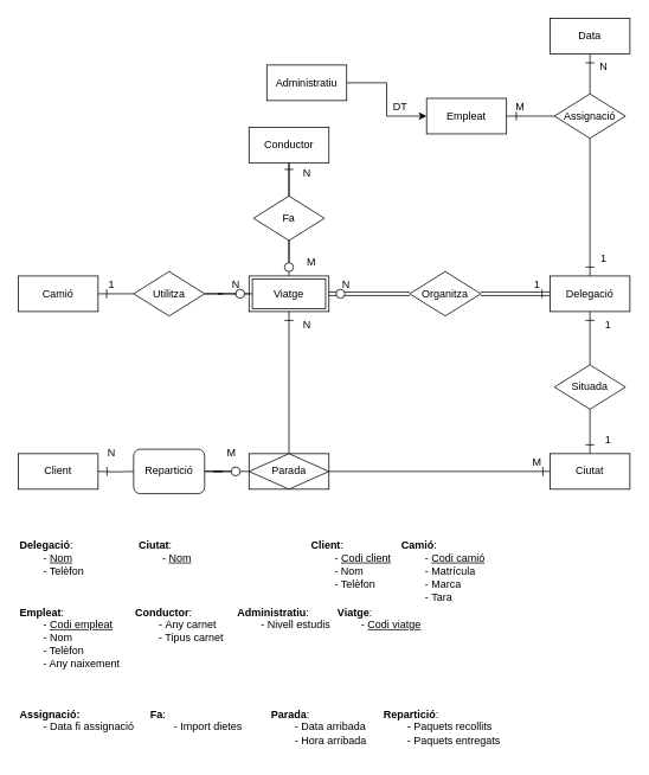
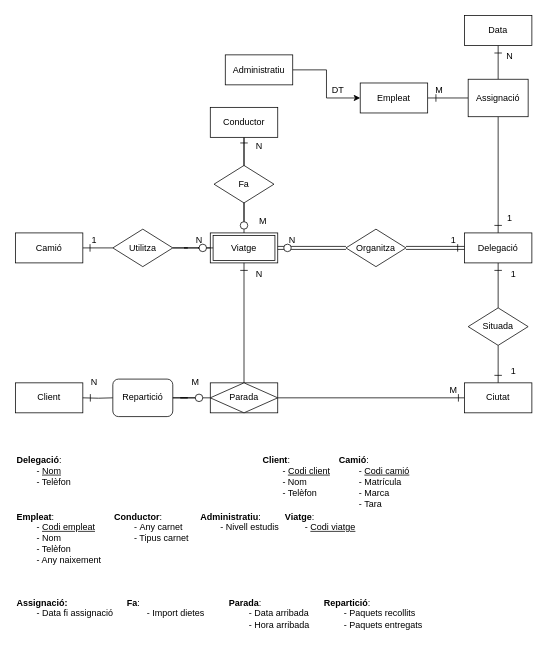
  <mxCell id="0" />
  <mxCell id="1" parent="0" />
  <mxCell id="2" style="edgeStyle=orthogonalEdgeStyle;rounded=0;orthogonalLoop=1;jettySize=auto;html=1;exitX=0.5;exitY=0;exitDx=0;exitDy=0;entryX=0.5;entryY=1;entryDx=0;entryDy=0;endArrow=none;endFill=0;" edge="1" parent="1" source="4" target="21"><mxGeometry relative="1" as="geometry" /></mxCell>
  <mxCell id="3" style="edgeStyle=orthogonalEdgeStyle;rounded=0;orthogonalLoop=1;jettySize=auto;html=1;exitX=0;exitY=0.5;exitDx=0;exitDy=0;entryX=1;entryY=0.5;entryDx=0;entryDy=0;endArrow=none;endFill=0;" edge="1" parent="1" source="4" target="69"><mxGeometry relative="1" as="geometry" /></mxCell>
  <mxCell id="4" value="Ciutat" style="rounded=0;whiteSpace=wrap;html=1;" vertex="1" parent="1"><mxGeometry x="619" y="510" width="90" height="40" as="geometry" /></mxCell>
  <mxCell id="5" value="&lt;div align=&quot;left&quot;&gt;&lt;b&gt;Delegació&lt;/b&gt;:&lt;/div&gt;&lt;div align=&quot;left&quot;&gt;&lt;span style=&quot;white-space: pre;&quot;&gt;&#09;&lt;/span&gt;- &lt;u&gt;Nom&lt;/u&gt;&lt;/div&gt;&lt;div align=&quot;left&quot;&gt;&lt;span style=&quot;white-space: pre;&quot;&gt;&#09;&lt;/span&gt;- Telèfon&lt;u&gt;&lt;br&gt;&lt;/u&gt;&lt;/div&gt;" style="text;html=1;align=left;verticalAlign=top;resizable=0;points=[];autosize=1;strokeColor=none;fillColor=none;" vertex="1" parent="1"><mxGeometry x="20" y="600" width="100" height="60" as="geometry" /></mxCell>
  <mxCell id="6" style="edgeStyle=orthogonalEdgeStyle;rounded=0;orthogonalLoop=1;jettySize=auto;html=1;exitX=1;exitY=0.5;exitDx=0;exitDy=0;entryX=0;entryY=0.5;entryDx=0;entryDy=0;endArrow=none;endFill=0;" edge="1" parent="1" source="7" target="27"><mxGeometry relative="1" as="geometry" /></mxCell>
  <mxCell id="7" value="Empleat" style="rounded=0;whiteSpace=wrap;html=1;" vertex="1" parent="1"><mxGeometry x="480" y="110" width="90" height="40" as="geometry" /></mxCell>
  <mxCell id="8" style="edgeStyle=orthogonalEdgeStyle;rounded=0;orthogonalLoop=1;jettySize=auto;html=1;exitX=1;exitY=0.5;exitDx=0;exitDy=0;entryX=0;entryY=0.5;entryDx=0;entryDy=0;" edge="1" parent="1" source="9" target="7"><mxGeometry relative="1" as="geometry"><mxPoint x="909" y="320" as="targetPoint" /></mxGeometry></mxCell>
  <mxCell id="9" value="Administratiu" style="rounded=0;whiteSpace=wrap;html=1;" vertex="1" parent="1"><mxGeometry x="300" y="72.5" width="90" height="40" as="geometry" /></mxCell>
  <mxCell id="10" style="edgeStyle=orthogonalEdgeStyle;rounded=0;orthogonalLoop=1;jettySize=auto;html=1;exitX=0.5;exitY=1;exitDx=0;exitDy=0;entryX=0.5;entryY=0;entryDx=0;entryDy=0;endArrow=none;endFill=0;" edge="1" parent="1" source="12" target="49"><mxGeometry relative="1" as="geometry" /></mxCell>
  <mxCell id="11" value="" style="edgeStyle=orthogonalEdgeStyle;rounded=0;orthogonalLoop=1;jettySize=auto;html=1;endArrow=none;endFill=0;" edge="1" parent="1" source="12" target="57"><mxGeometry relative="1" as="geometry" /></mxCell>
  <mxCell id="12" value="Conductor" style="rounded=0;whiteSpace=wrap;html=1;" vertex="1" parent="1"><mxGeometry x="280" y="142.5" width="90" height="40" as="geometry" /></mxCell>
  <mxCell id="13" value="DT" style="text;html=1;align=center;verticalAlign=middle;resizable=0;points=[];autosize=1;strokeColor=none;fillColor=none;" vertex="1" parent="1"><mxGeometry x="430" y="105" width="40" height="30" as="geometry" /></mxCell>
  <mxCell id="14" value="&lt;div style=&quot;&quot;&gt;&lt;b&gt;Empleat&lt;/b&gt;:&lt;/div&gt;&lt;div style=&quot;&quot;&gt;&lt;span style=&quot;white-space: pre;&quot;&gt;&#09;&lt;/span&gt;- &lt;u&gt;Codi empleat&lt;/u&gt;&lt;/div&gt;&lt;div style=&quot;&quot;&gt;&lt;span style=&quot;white-space: pre;&quot;&gt;&#09;&lt;/span&gt;- Nom&lt;br&gt;&lt;/div&gt;&lt;div style=&quot;&quot;&gt;&lt;span style=&quot;white-space: pre;&quot;&gt;&#09;&lt;/span&gt;- Telèfon&lt;u&gt;&lt;br&gt;&lt;/u&gt;&lt;/div&gt;&lt;div style=&quot;&quot;&gt;&lt;span style=&quot;white-space: pre;&quot;&gt;&#09;&lt;/span&gt;- Any naixement&lt;br&gt;&lt;/div&gt;" style="text;html=1;align=left;verticalAlign=top;resizable=0;points=[];autosize=1;strokeColor=none;fillColor=none;labelPosition=center;verticalLabelPosition=middle;" vertex="1" parent="1"><mxGeometry x="20" y="675" width="140" height="90" as="geometry" /></mxCell>
  <mxCell id="15" value="&lt;div style=&quot;&quot;&gt;&lt;b&gt;Conductor&lt;/b&gt;:&lt;/div&gt;&lt;div&gt;&lt;span style=&quot;white-space: pre;&quot;&gt;&#09;&lt;/span&gt;-&amp;nbsp;&lt;span style=&quot;background-color: initial;&quot;&gt;Any carnet&lt;/span&gt;&lt;/div&gt;&lt;div&gt;&lt;span style=&quot;white-space: pre;&quot;&gt;&#09;&lt;/span&gt;- Tipus carnet&lt;/div&gt;" style="text;html=1;align=left;verticalAlign=top;resizable=0;points=[];autosize=1;strokeColor=none;fillColor=none;labelPosition=center;verticalLabelPosition=middle;" vertex="1" parent="1"><mxGeometry x="150" y="675" width="120" height="60" as="geometry" /></mxCell>
  <mxCell id="16" value="&lt;div style=&quot;&quot;&gt;&lt;b&gt;Administratiu&lt;/b&gt;:&lt;/div&gt;&lt;div&gt;&lt;span style=&quot;white-space: pre;&quot;&gt;&#09;&lt;/span&gt;- Nivell estudis&lt;/div&gt;" style="text;html=1;align=left;verticalAlign=top;resizable=0;points=[];autosize=1;strokeColor=none;fillColor=none;labelPosition=center;verticalLabelPosition=middle;" vertex="1" parent="1"><mxGeometry x="265" y="675" width="130" height="40" as="geometry" /></mxCell>
  <mxCell id="17" style="edgeStyle=orthogonalEdgeStyle;rounded=0;orthogonalLoop=1;jettySize=auto;html=1;exitX=0.5;exitY=1;exitDx=0;exitDy=0;entryX=0.5;entryY=0;entryDx=0;entryDy=0;endArrow=none;endFill=0;" edge="1" parent="1" source="19" target="21"><mxGeometry relative="1" as="geometry" /></mxCell>
  <mxCell id="18" style="edgeStyle=orthogonalEdgeStyle;rounded=0;orthogonalLoop=1;jettySize=auto;html=1;exitX=0.5;exitY=0;exitDx=0;exitDy=0;entryX=0.5;entryY=1;entryDx=0;entryDy=0;endArrow=none;endFill=0;" edge="1" parent="1" source="19" target="27"><mxGeometry relative="1" as="geometry" /></mxCell>
  <mxCell id="19" value="Delegació" style="rounded=0;whiteSpace=wrap;html=1;" vertex="1" parent="1"><mxGeometry x="619" y="310" width="90" height="40" as="geometry" /></mxCell>
  <mxCell id="20" value="&lt;div align=&quot;left&quot;&gt;&lt;b&gt;Client&lt;/b&gt;:&lt;/div&gt;&lt;div align=&quot;left&quot;&gt;&lt;div align=&quot;left&quot;&gt;&lt;span style=&quot;&quot;&gt;&#09;&lt;/span&gt;&lt;span style=&quot;white-space: pre;&quot;&gt;&#09;&lt;/span&gt;-&amp;nbsp;&lt;u&gt;Codi client&lt;/u&gt;&lt;/div&gt;&lt;div align=&quot;left&quot;&gt;&lt;span style=&quot;&quot;&gt;&#09;&lt;/span&gt;&lt;span style=&quot;white-space: pre;&quot;&gt;&#09;&lt;/span&gt;- Nom&lt;br&gt;&lt;/div&gt;&lt;div align=&quot;left&quot;&gt;&lt;span style=&quot;&quot;&gt;&#09;&lt;/span&gt;&lt;span style=&quot;white-space: pre;&quot;&gt;&#09;&lt;/span&gt;- Telèfon&lt;/div&gt;&lt;/div&gt;" style="text;html=1;align=left;verticalAlign=top;resizable=0;points=[];autosize=1;strokeColor=none;fillColor=none;" vertex="1" parent="1"><mxGeometry x="348" y="600" width="110" height="70" as="geometry" /></mxCell>
  <mxCell id="21" value="Situada" style="rhombus;whiteSpace=wrap;html=1;" vertex="1" parent="1"><mxGeometry x="624" y="410" width="80" height="50" as="geometry" /></mxCell>
  <mxCell id="22" value="" style="endArrow=none;html=1;rounded=0;" edge="1" parent="1"><mxGeometry width="50" height="50" relative="1" as="geometry"><mxPoint x="669" y="360" as="sourcePoint" /><mxPoint x="659" y="360" as="targetPoint" /></mxGeometry></mxCell>
  <mxCell id="23" value="" style="endArrow=none;html=1;rounded=0;" edge="1" parent="1"><mxGeometry width="50" height="50" relative="1" as="geometry"><mxPoint x="669" y="500" as="sourcePoint" /><mxPoint x="659" y="500" as="targetPoint" /></mxGeometry></mxCell>
  <mxCell id="24" value="1" style="text;html=1;align=center;verticalAlign=middle;resizable=0;points=[];autosize=1;strokeColor=none;fillColor=none;" vertex="1" parent="1"><mxGeometry x="669" y="480" width="30" height="30" as="geometry" /></mxCell>
  <mxCell id="25" value="1" style="text;html=1;align=center;verticalAlign=middle;resizable=0;points=[];autosize=1;strokeColor=none;fillColor=none;" vertex="1" parent="1"><mxGeometry x="669" y="350" width="30" height="30" as="geometry" /></mxCell>
  <mxCell id="26" style="edgeStyle=orthogonalEdgeStyle;rounded=0;orthogonalLoop=1;jettySize=auto;html=1;exitX=0.5;exitY=0;exitDx=0;exitDy=0;entryX=0.5;entryY=1;entryDx=0;entryDy=0;endArrow=none;endFill=0;" edge="1" parent="1" source="27" target="28"><mxGeometry relative="1" as="geometry" /></mxCell>
- <mxCell id="27" value="Assignació" style="rhombus;whiteSpace=wrap;html=1;" vertex="1" parent="1"><mxGeometry x="624" y="105" width="80" height="50" as="geometry" /></mxCell>
+ <mxCell id="27" value="Assignació" style="whiteSpace=wrap;html=1;rounded=0;" vertex="1" parent="1"><mxGeometry x="624" y="105" width="80" height="50" as="geometry" /></mxCell>
  <mxCell id="28" value="Data" style="rounded=0;whiteSpace=wrap;html=1;" vertex="1" parent="1"><mxGeometry x="619" y="20" width="90" height="40" as="geometry" /></mxCell>
  <mxCell id="29" value="" style="endArrow=none;html=1;rounded=0;" edge="1" parent="1"><mxGeometry width="50" height="50" relative="1" as="geometry"><mxPoint x="669" y="300" as="sourcePoint" /><mxPoint x="659" y="300" as="targetPoint" /></mxGeometry></mxCell>
  <mxCell id="30" value="N" style="text;html=1;align=center;verticalAlign=middle;resizable=0;points=[];autosize=1;strokeColor=none;fillColor=none;" vertex="1" parent="1"><mxGeometry x="664" y="60" width="30" height="30" as="geometry" /></mxCell>
  <mxCell id="31" value="1" style="text;html=1;align=center;verticalAlign=middle;resizable=0;points=[];autosize=1;strokeColor=none;fillColor=none;" vertex="1" parent="1"><mxGeometry x="664" y="275" width="30" height="30" as="geometry" /></mxCell>
  <mxCell id="32" value="M" style="text;html=1;align=center;verticalAlign=middle;resizable=0;points=[];autosize=1;strokeColor=none;fillColor=none;" vertex="1" parent="1"><mxGeometry x="570" y="105" width="30" height="30" as="geometry" /></mxCell>
  <mxCell id="33" value="" style="endArrow=none;html=1;rounded=0;" edge="1" parent="1"><mxGeometry width="50" height="50" relative="1" as="geometry"><mxPoint x="581" y="135" as="sourcePoint" /><mxPoint x="581" y="125" as="targetPoint" /></mxGeometry></mxCell>
  <mxCell id="34" value="&lt;b&gt;Assignació&lt;/b&gt;&lt;span style=&quot;background-color: initial;&quot;&gt;&lt;b&gt;:&lt;/b&gt;&lt;/span&gt;&lt;b&gt;&lt;br&gt;&lt;/b&gt;&lt;div&gt;&lt;span style=&quot;&quot;&gt;&#09;&lt;/span&gt;&lt;span style=&quot;white-space: pre;&quot;&gt;&#09;&lt;/span&gt;- Data fi assignació&lt;/div&gt;" style="text;html=1;align=left;verticalAlign=top;resizable=0;points=[];autosize=1;strokeColor=none;fillColor=none;labelPosition=center;verticalLabelPosition=middle;" vertex="1" parent="1"><mxGeometry x="20" y="790" width="150" height="40" as="geometry" /></mxCell>
- <mxCell id="35" value="&lt;div align=&quot;left&quot;&gt;&lt;b&gt;Ciutat&lt;/b&gt;:&lt;/div&gt;&lt;div align=&quot;left&quot;&gt;&lt;span style=&quot;white-space: pre;&quot;&gt;&#09;&lt;/span&gt;- &lt;u&gt;Nom&lt;/u&gt;&lt;/div&gt;" style="text;html=1;align=left;verticalAlign=top;resizable=0;points=[];autosize=1;strokeColor=none;fillColor=none;" vertex="1" parent="1"><mxGeometry x="154" y="600" width="80" height="40" as="geometry" /></mxCell>
  <mxCell id="36" value="&lt;div align=&quot;left&quot;&gt;&lt;b&gt;Camió&lt;/b&gt;:&lt;/div&gt;&lt;div align=&quot;left&quot;&gt;&lt;div align=&quot;left&quot;&gt;&lt;span style=&quot;&quot;&gt;&#09;&lt;/span&gt;&lt;span style=&quot;white-space: pre;&quot;&gt;&#09;&lt;/span&gt;-&amp;nbsp;&lt;u&gt;Codi camió&lt;/u&gt;&lt;/div&gt;&lt;div align=&quot;left&quot;&gt;&lt;span style=&quot;&quot;&gt;&#09;&lt;/span&gt;&lt;span style=&quot;white-space: pre;&quot;&gt;&#09;&lt;/span&gt;- Matrícula&lt;br&gt;&lt;/div&gt;&lt;div align=&quot;left&quot;&gt;&lt;span style=&quot;&quot;&gt;&#09;&lt;/span&gt;&lt;span style=&quot;white-space: pre;&quot;&gt;&#09;&lt;/span&gt;- Marca&lt;/div&gt;&lt;div align=&quot;left&quot;&gt;&lt;span style=&quot;white-space: pre;&quot;&gt;&#09;&lt;/span&gt;- Tara&lt;br&gt;&lt;/div&gt;&lt;/div&gt;" style="text;html=1;align=left;verticalAlign=top;resizable=0;points=[];autosize=1;strokeColor=none;fillColor=none;" vertex="1" parent="1"><mxGeometry x="450" y="600" width="120" height="90" as="geometry" /></mxCell>
  <mxCell id="37" value="Client" style="rounded=0;whiteSpace=wrap;html=1;" vertex="1" parent="1"><mxGeometry x="20" y="510" width="90" height="40" as="geometry" /></mxCell>
  <mxCell id="38" style="edgeStyle=orthogonalEdgeStyle;rounded=0;orthogonalLoop=1;jettySize=auto;html=1;exitX=1;exitY=0.5;exitDx=0;exitDy=0;entryX=0;entryY=0.5;entryDx=0;entryDy=0;endArrow=none;endFill=0;" edge="1" parent="1" source="39" target="60"><mxGeometry relative="1" as="geometry" /></mxCell>
  <mxCell id="39" value="Camió" style="rounded=0;whiteSpace=wrap;html=1;" vertex="1" parent="1"><mxGeometry x="20" y="310" width="90" height="40" as="geometry" /></mxCell>
  <mxCell id="40" value="" style="group" vertex="1" connectable="0" parent="1"><mxGeometry x="280" y="310" width="90" height="40" as="geometry" /></mxCell>
  <mxCell id="41" value="Viatge" style="rounded=0;whiteSpace=wrap;html=1;" vertex="1" parent="40"><mxGeometry width="90" height="40" as="geometry" /></mxCell>
  <mxCell id="42" value="" style="rounded=0;whiteSpace=wrap;html=1;shadow=0;glass=0;sketch=0;fillColor=none;" vertex="1" parent="40"><mxGeometry x="3.75" y="3.333" width="82.5" height="33.333" as="geometry" /></mxCell>
  <mxCell id="43" value="Organitza" style="rhombus;whiteSpace=wrap;html=1;" vertex="1" parent="1"><mxGeometry x="461" y="305" width="80" height="50" as="geometry" /></mxCell>
  <mxCell id="44" value="" style="shape=link;html=1;rounded=0;endArrow=none;endFill=0;entryX=1;entryY=0.5;entryDx=0;entryDy=0;exitX=0;exitY=0.5;exitDx=0;exitDy=0;" edge="1" parent="1" source="43" target="41"><mxGeometry relative="1" as="geometry"><mxPoint x="569" y="255" as="sourcePoint" /><mxPoint x="619" y="255" as="targetPoint" /></mxGeometry></mxCell>
  <mxCell id="45" value="" style="shape=link;html=1;rounded=0;endArrow=none;endFill=0;entryX=0;entryY=0.5;entryDx=0;entryDy=0;exitX=1;exitY=0.5;exitDx=0;exitDy=0;" edge="1" parent="1" source="43" target="19"><mxGeometry relative="1" as="geometry"><mxPoint x="579" y="265" as="sourcePoint" /><mxPoint x="629" y="265" as="targetPoint" /></mxGeometry></mxCell>
  <mxCell id="46" value="&lt;div align=&quot;left&quot;&gt;&lt;b&gt;Viatge&lt;/b&gt;:&lt;/div&gt;&lt;div align=&quot;left&quot;&gt;&lt;span style=&quot;white-space: pre;&quot;&gt;&#09;&lt;/span&gt;- &lt;u&gt;Codi viatge&lt;/u&gt;&lt;/div&gt;" style="text;html=1;align=left;verticalAlign=top;resizable=0;points=[];autosize=1;strokeColor=none;fillColor=none;" vertex="1" parent="1"><mxGeometry x="378" y="675" width="120" height="40" as="geometry" /></mxCell>
  <mxCell id="47" value="" style="endArrow=none;html=1;rounded=0;" edge="1" parent="1"><mxGeometry width="50" height="50" relative="1" as="geometry"><mxPoint x="669" y="70" as="sourcePoint" /><mxPoint x="659" y="70" as="targetPoint" /></mxGeometry></mxCell>
  <mxCell id="48" style="edgeStyle=orthogonalEdgeStyle;rounded=0;orthogonalLoop=1;jettySize=auto;html=1;exitX=0.5;exitY=1;exitDx=0;exitDy=0;entryX=0.5;entryY=0;entryDx=0;entryDy=0;endArrow=none;endFill=0;startArrow=none;" edge="1" parent="1" source="57" target="41"><mxGeometry relative="1" as="geometry" /></mxCell>
  <mxCell id="49" value="Fa" style="rhombus;whiteSpace=wrap;html=1;" vertex="1" parent="1"><mxGeometry x="285" y="220" width="80" height="50" as="geometry" /></mxCell>
  <mxCell id="50" value="" style="endArrow=none;html=1;rounded=0;" edge="1" parent="1"><mxGeometry width="50" height="50" relative="1" as="geometry"><mxPoint x="330" y="190" as="sourcePoint" /><mxPoint x="320" y="190" as="targetPoint" /></mxGeometry></mxCell>
  <mxCell id="51" value="N" style="text;html=1;align=center;verticalAlign=middle;resizable=0;points=[];autosize=1;strokeColor=none;fillColor=none;" vertex="1" parent="1"><mxGeometry x="330" y="180" width="30" height="30" as="geometry" /></mxCell>
  <mxCell id="52" value="M" style="text;html=1;align=center;verticalAlign=middle;resizable=0;points=[];autosize=1;strokeColor=none;fillColor=none;" vertex="1" parent="1"><mxGeometry x="335" y="280" width="30" height="30" as="geometry" /></mxCell>
  <mxCell id="53" value="" style="endArrow=none;html=1;rounded=0;" edge="1" parent="1"><mxGeometry width="50" height="50" relative="1" as="geometry"><mxPoint x="610" y="335" as="sourcePoint" /><mxPoint x="610" y="325" as="targetPoint" /></mxGeometry></mxCell>
  <mxCell id="54" value="N" style="text;html=1;align=center;verticalAlign=middle;resizable=0;points=[];autosize=1;strokeColor=none;fillColor=none;" vertex="1" parent="1"><mxGeometry x="374" y="305" width="30" height="30" as="geometry" /></mxCell>
  <mxCell id="55" value="1" style="text;html=1;align=center;verticalAlign=middle;resizable=0;points=[];autosize=1;strokeColor=none;fillColor=none;" vertex="1" parent="1"><mxGeometry x="589" y="305" width="30" height="30" as="geometry" /></mxCell>
  <mxCell id="56" value="&lt;div style=&quot;&quot;&gt;&lt;b&gt;Fa&lt;/b&gt;:&lt;/div&gt;&lt;div style=&quot;&quot;&gt;&lt;span style=&quot;background-color: initial;&quot;&gt;&lt;span style=&quot;white-space: pre;&quot;&gt;&#09;&lt;/span&gt;- Import dietes&lt;/span&gt;&lt;/div&gt;" style="text;html=1;align=left;verticalAlign=top;resizable=0;points=[];autosize=1;strokeColor=none;fillColor=none;labelPosition=center;verticalLabelPosition=middle;" vertex="1" parent="1"><mxGeometry x="167" y="790" width="130" height="40" as="geometry" /></mxCell>
  <mxCell id="57" value="" style="ellipse;whiteSpace=wrap;html=1;" vertex="1" parent="1"><mxGeometry x="320" y="295" width="10" height="10" as="geometry" /></mxCell>
  <mxCell id="58" value="" style="edgeStyle=orthogonalEdgeStyle;rounded=0;orthogonalLoop=1;jettySize=auto;html=1;exitX=0.5;exitY=1;exitDx=0;exitDy=0;entryX=0.5;entryY=0;entryDx=0;entryDy=0;endArrow=none;endFill=0;" edge="1" parent="1" source="49" target="57"><mxGeometry relative="1" as="geometry"><mxPoint x="325" y="267.5" as="sourcePoint" /><mxPoint x="325" y="310" as="targetPoint" /></mxGeometry></mxCell>
  <mxCell id="59" style="edgeStyle=orthogonalEdgeStyle;rounded=0;orthogonalLoop=1;jettySize=auto;html=1;exitX=1;exitY=0.5;exitDx=0;exitDy=0;entryX=0;entryY=0.5;entryDx=0;entryDy=0;endArrow=none;endFill=0;" edge="1" parent="1" source="60" target="41"><mxGeometry relative="1" as="geometry" /></mxCell>
  <mxCell id="60" value="Utilitza" style="rhombus;whiteSpace=wrap;html=1;" vertex="1" parent="1"><mxGeometry x="150" y="305" width="80" height="50" as="geometry" /></mxCell>
  <mxCell id="61" value="N" style="text;html=1;align=center;verticalAlign=middle;resizable=0;points=[];autosize=1;strokeColor=none;fillColor=none;" vertex="1" parent="1"><mxGeometry x="250" y="305" width="30" height="30" as="geometry" /></mxCell>
  <mxCell id="62" value="1" style="text;html=1;align=center;verticalAlign=middle;resizable=0;points=[];autosize=1;strokeColor=none;fillColor=none;" vertex="1" parent="1"><mxGeometry x="110" y="305" width="30" height="30" as="geometry" /></mxCell>
  <mxCell id="63" value="" style="edgeStyle=orthogonalEdgeStyle;rounded=0;orthogonalLoop=1;jettySize=auto;html=1;endArrow=none;endFill=0;startArrow=none;" edge="1" parent="1" source="65" target="60"><mxGeometry relative="1" as="geometry" /></mxCell>
  <mxCell id="64" value="" style="edgeStyle=orthogonalEdgeStyle;rounded=0;orthogonalLoop=1;jettySize=auto;html=1;endArrow=none;endFill=0;" edge="1" parent="1" source="42" target="65"><mxGeometry relative="1" as="geometry"><mxPoint x="283.75" y="329.96" as="sourcePoint" /><mxPoint x="230" y="330" as="targetPoint" /></mxGeometry></mxCell>
  <mxCell id="65" value="" style="ellipse;whiteSpace=wrap;html=1;" vertex="1" parent="1"><mxGeometry x="265" y="325" width="10" height="10" as="geometry" /></mxCell>
  <mxCell id="66" value="" style="endArrow=none;html=1;rounded=0;" edge="1" parent="1"><mxGeometry width="50" height="50" relative="1" as="geometry"><mxPoint x="119.6" y="335" as="sourcePoint" /><mxPoint x="119.6" y="325" as="targetPoint" /></mxGeometry></mxCell>
  <mxCell id="67" value="" style="group" vertex="1" connectable="0" parent="1"><mxGeometry x="280" y="510" width="90" height="45" as="geometry" /></mxCell>
  <mxCell id="68" value="" style="group" vertex="1" connectable="0" parent="67"><mxGeometry width="90" height="45" as="geometry" /></mxCell>
  <mxCell id="69" value="" style="rounded=0;whiteSpace=wrap;html=1;" vertex="1" parent="68"><mxGeometry width="90" height="40" as="geometry" /></mxCell>
  <mxCell id="70" value="Parada" style="rhombus;whiteSpace=wrap;html=1;" vertex="1" parent="68"><mxGeometry width="90" height="40" as="geometry" /></mxCell>
  <mxCell id="71" style="edgeStyle=orthogonalEdgeStyle;rounded=0;orthogonalLoop=1;jettySize=auto;html=1;exitX=0.5;exitY=1;exitDx=0;exitDy=0;entryX=0.5;entryY=0;entryDx=0;entryDy=0;endArrow=none;endFill=0;" edge="1" parent="1" source="41" target="69"><mxGeometry relative="1" as="geometry" /></mxCell>
  <mxCell id="72" value="&lt;div style=&quot;&quot;&gt;&lt;b&gt;Parada&lt;/b&gt;:&lt;br&gt;&lt;/div&gt;&lt;div style=&quot;&quot;&gt;&lt;span style=&quot;background-color: initial;&quot;&gt;&lt;span style=&quot;&quot;&gt;&#09;&lt;/span&gt;&lt;span style=&quot;white-space: pre;&quot;&gt;&#09;&lt;/span&gt;- Data arribada&lt;/span&gt;&lt;br&gt;&lt;/div&gt;&lt;div style=&quot;&quot;&gt;&lt;/div&gt;&lt;span style=&quot;white-space: pre;&quot;&gt;&#09;&lt;/span&gt;- Hora arribada" style="text;html=1;align=left;verticalAlign=top;resizable=0;points=[];autosize=1;strokeColor=none;fillColor=none;labelPosition=center;verticalLabelPosition=middle;" vertex="1" parent="1"><mxGeometry x="303" y="790" width="130" height="60" as="geometry" /></mxCell>
  <mxCell id="73" style="edgeStyle=orthogonalEdgeStyle;rounded=0;orthogonalLoop=1;jettySize=auto;html=1;entryX=0;entryY=0.5;entryDx=0;entryDy=0;endArrow=none;endFill=0;" edge="1" parent="1" target="75"><mxGeometry relative="1" as="geometry"><mxPoint x="110" y="530" as="sourcePoint" /></mxGeometry></mxCell>
  <mxCell id="74" style="edgeStyle=orthogonalEdgeStyle;rounded=0;orthogonalLoop=1;jettySize=auto;html=1;exitX=1;exitY=0.5;exitDx=0;exitDy=0;entryX=0;entryY=0.5;entryDx=0;entryDy=0;endArrow=none;endFill=0;" edge="1" parent="1" source="75" target="70"><mxGeometry relative="1" as="geometry"><mxPoint x="260" y="530" as="targetPoint" /></mxGeometry></mxCell>
  <mxCell id="75" value="Repartició" style="whiteSpace=wrap;html=1;rounded=1;" vertex="1" parent="1"><mxGeometry x="150" y="505" width="80" height="50" as="geometry" /></mxCell>
  <mxCell id="76" value="M" style="text;html=1;align=center;verticalAlign=middle;resizable=0;points=[];autosize=1;strokeColor=none;fillColor=none;" vertex="1" parent="1"><mxGeometry x="245" y="495" width="30" height="30" as="geometry" /></mxCell>
  <mxCell id="77" value="N" style="text;html=1;align=center;verticalAlign=middle;resizable=0;points=[];autosize=1;strokeColor=none;fillColor=none;" vertex="1" parent="1"><mxGeometry x="110" y="495" width="30" height="30" as="geometry" /></mxCell>
  <mxCell id="78" value="" style="edgeStyle=orthogonalEdgeStyle;rounded=0;orthogonalLoop=1;jettySize=auto;html=1;endArrow=none;endFill=0;startArrow=none;" edge="1" parent="1" source="79" target="75"><mxGeometry relative="1" as="geometry" /></mxCell>
  <mxCell id="79" value="" style="ellipse;whiteSpace=wrap;html=1;" vertex="1" parent="1"><mxGeometry x="260" y="525" width="10" height="10" as="geometry" /></mxCell>
  <mxCell id="80" value="" style="endArrow=none;html=1;rounded=0;" edge="1" parent="1"><mxGeometry width="50" height="50" relative="1" as="geometry"><mxPoint x="120" y="535" as="sourcePoint" /><mxPoint x="120" y="525" as="targetPoint" /></mxGeometry></mxCell>
  <mxCell id="81" value="&lt;div style=&quot;&quot;&gt;&lt;b&gt;Repartició&lt;/b&gt;:&lt;br&gt;&lt;/div&gt;&lt;div style=&quot;&quot;&gt;&lt;span style=&quot;background-color: initial;&quot;&gt;&lt;span style=&quot;&quot;&gt;&#09;&lt;/span&gt;&lt;span style=&quot;&quot;&gt;&#09;&lt;/span&gt;&lt;span style=&quot;white-space: pre;&quot;&gt;&#09;&lt;/span&gt;- Paquets recollits&lt;/span&gt;&lt;br&gt;&lt;/div&gt;&lt;div style=&quot;&quot;&gt;&lt;/div&gt;&lt;span style=&quot;&quot;&gt;&#09;&lt;/span&gt;&lt;span style=&quot;white-space: pre;&quot;&gt;&#09;&lt;/span&gt;- Paquets entregats" style="text;html=1;align=left;verticalAlign=top;resizable=0;points=[];autosize=1;strokeColor=none;fillColor=none;labelPosition=center;verticalLabelPosition=middle;" vertex="1" parent="1"><mxGeometry x="430" y="790" width="150" height="60" as="geometry" /></mxCell>
  <mxCell id="82" value="" style="ellipse;whiteSpace=wrap;html=1;" vertex="1" parent="1"><mxGeometry x="378" y="325" width="10" height="10" as="geometry" /></mxCell>
  <mxCell id="83" value="M" style="text;html=1;align=center;verticalAlign=middle;resizable=0;points=[];autosize=1;strokeColor=none;fillColor=none;" vertex="1" parent="1"><mxGeometry x="589" y="505" width="30" height="30" as="geometry" /></mxCell>
  <mxCell id="84" value="N" style="text;html=1;align=center;verticalAlign=middle;resizable=0;points=[];autosize=1;strokeColor=none;fillColor=none;" vertex="1" parent="1"><mxGeometry x="330" y="350" width="30" height="30" as="geometry" /></mxCell>
  <mxCell id="85" value="" style="endArrow=none;html=1;rounded=0;" edge="1" parent="1"><mxGeometry width="50" height="50" relative="1" as="geometry"><mxPoint x="611" y="535" as="sourcePoint" /><mxPoint x="611" y="525" as="targetPoint" /></mxGeometry></mxCell>
  <mxCell id="86" value="" style="endArrow=none;html=1;rounded=0;" edge="1" parent="1"><mxGeometry width="50" height="50" relative="1" as="geometry"><mxPoint x="330" y="360" as="sourcePoint" /><mxPoint x="320" y="360" as="targetPoint" /></mxGeometry></mxCell>
